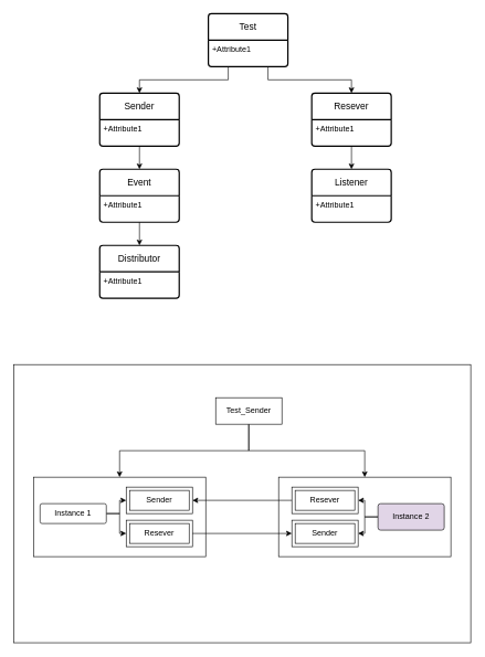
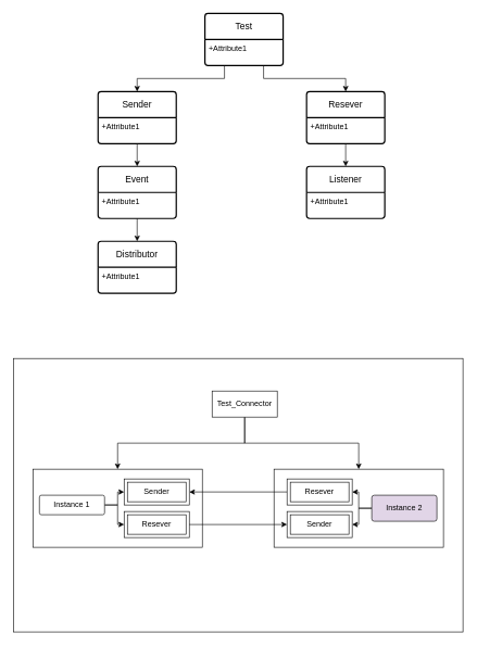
  <mxCell id="0" />
  <mxCell id="1" parent="0" />
  <mxCell id="2" value="Test" style="swimlane;childLayout=stackLayout;horizontal=1;startSize=40;horizontalStack=0;rounded=1;fontSize=14;fontStyle=0;strokeWidth=2;resizeParent=0;resizeLast=1;shadow=0;dashed=0;align=center;arcSize=4;whiteSpace=wrap;html=1;" vertex="1" parent="1"><mxGeometry x="314" y="20" width="120" height="80" as="geometry" /></mxCell>
  <mxCell id="3" value="+Attribute1" style="align=left;strokeColor=none;fillColor=none;spacingLeft=4;fontSize=12;verticalAlign=top;resizable=0;rotatable=0;part=1;html=1;" vertex="1" parent="2"><mxGeometry y="40" width="120" height="40" as="geometry" /></mxCell>
  <mxCell id="4" value="Sender" style="swimlane;childLayout=stackLayout;horizontal=1;startSize=40;horizontalStack=0;rounded=1;fontSize=14;fontStyle=0;strokeWidth=2;resizeParent=0;resizeLast=1;shadow=0;dashed=0;align=center;arcSize=4;whiteSpace=wrap;html=1;" vertex="1" parent="1"><mxGeometry x="150" y="140" width="120" height="80" as="geometry" /></mxCell>
  <mxCell id="5" value="+Attribute1" style="align=left;strokeColor=none;fillColor=none;spacingLeft=4;fontSize=12;verticalAlign=top;resizable=0;rotatable=0;part=1;html=1;" vertex="1" parent="4"><mxGeometry y="40" width="120" height="40" as="geometry" /></mxCell>
  <mxCell id="6" style="edgeStyle=orthogonalEdgeStyle;rounded=0;orthogonalLoop=1;jettySize=auto;html=1;exitX=0.5;exitY=1;exitDx=0;exitDy=0;entryX=0.5;entryY=0;entryDx=0;entryDy=0;" edge="1" parent="1" source="7" target="13"><mxGeometry relative="1" as="geometry" /></mxCell>
  <mxCell id="7" value="Resever" style="swimlane;childLayout=stackLayout;horizontal=1;startSize=40;horizontalStack=0;rounded=1;fontSize=14;fontStyle=0;strokeWidth=2;resizeParent=0;resizeLast=1;shadow=0;dashed=0;align=center;arcSize=4;whiteSpace=wrap;html=1;" vertex="1" parent="1"><mxGeometry x="470" y="140" width="120" height="80" as="geometry" /></mxCell>
  <mxCell id="8" value="+Attribute1" style="align=left;strokeColor=none;fillColor=none;spacingLeft=4;fontSize=12;verticalAlign=top;resizable=0;rotatable=0;part=1;html=1;" vertex="1" parent="7"><mxGeometry y="40" width="120" height="40" as="geometry" /></mxCell>
  <mxCell id="9" value="Event" style="swimlane;childLayout=stackLayout;horizontal=1;startSize=40;horizontalStack=0;rounded=1;fontSize=14;fontStyle=0;strokeWidth=2;resizeParent=0;resizeLast=1;shadow=0;dashed=0;align=center;arcSize=4;whiteSpace=wrap;html=1;" vertex="1" parent="1"><mxGeometry x="150" y="255" width="120" height="80" as="geometry" /></mxCell>
  <mxCell id="10" value="+Attribute1" style="align=left;strokeColor=none;fillColor=none;spacingLeft=4;fontSize=12;verticalAlign=top;resizable=0;rotatable=0;part=1;html=1;" vertex="1" parent="9"><mxGeometry y="40" width="120" height="40" as="geometry" /></mxCell>
  <mxCell id="11" value="Distributor" style="swimlane;childLayout=stackLayout;horizontal=1;startSize=40;horizontalStack=0;rounded=1;fontSize=14;fontStyle=0;strokeWidth=2;resizeParent=0;resizeLast=1;shadow=0;dashed=0;align=center;arcSize=4;whiteSpace=wrap;html=1;" vertex="1" parent="1"><mxGeometry x="150" y="370" width="120" height="80" as="geometry" /></mxCell>
  <mxCell id="12" value="+Attribute1" style="align=left;strokeColor=none;fillColor=none;spacingLeft=4;fontSize=12;verticalAlign=top;resizable=0;rotatable=0;part=1;html=1;" vertex="1" parent="11"><mxGeometry y="40" width="120" height="40" as="geometry" /></mxCell>
  <mxCell id="13" value="Listener" style="swimlane;childLayout=stackLayout;horizontal=1;startSize=40;horizontalStack=0;rounded=1;fontSize=14;fontStyle=0;strokeWidth=2;resizeParent=0;resizeLast=1;shadow=0;dashed=0;align=center;arcSize=4;whiteSpace=wrap;html=1;" vertex="1" parent="1"><mxGeometry x="470" y="255" width="120" height="80" as="geometry" /></mxCell>
  <mxCell id="14" value="+Attribute1" style="align=left;strokeColor=none;fillColor=none;spacingLeft=4;fontSize=12;verticalAlign=top;resizable=0;rotatable=0;part=1;html=1;" vertex="1" parent="13"><mxGeometry y="40" width="120" height="40" as="geometry" /></mxCell>
  <mxCell id="15" style="edgeStyle=orthogonalEdgeStyle;rounded=0;orthogonalLoop=1;jettySize=auto;html=1;exitX=0.25;exitY=1;exitDx=0;exitDy=0;entryX=0.5;entryY=0;entryDx=0;entryDy=0;" edge="1" parent="1" source="3" target="4"><mxGeometry relative="1" as="geometry" /></mxCell>
  <mxCell id="16" style="edgeStyle=orthogonalEdgeStyle;rounded=0;orthogonalLoop=1;jettySize=auto;html=1;exitX=0.75;exitY=1;exitDx=0;exitDy=0;entryX=0.5;entryY=0;entryDx=0;entryDy=0;" edge="1" parent="1" source="3" target="7"><mxGeometry relative="1" as="geometry" /></mxCell>
  <mxCell id="17" style="edgeStyle=orthogonalEdgeStyle;rounded=0;orthogonalLoop=1;jettySize=auto;html=1;exitX=0.5;exitY=1;exitDx=0;exitDy=0;entryX=0.5;entryY=0;entryDx=0;entryDy=0;" edge="1" parent="1" source="5" target="9"><mxGeometry relative="1" as="geometry" /></mxCell>
  <mxCell id="18" style="edgeStyle=orthogonalEdgeStyle;rounded=0;orthogonalLoop=1;jettySize=auto;html=1;exitX=0.5;exitY=1;exitDx=0;exitDy=0;entryX=0.5;entryY=0;entryDx=0;entryDy=0;" edge="1" parent="1" source="10" target="11"><mxGeometry relative="1" as="geometry" /></mxCell>
  <mxCell id="19" value="" style="rounded=0;whiteSpace=wrap;html=1;" vertex="1" parent="1"><mxGeometry x="20" y="550" width="690" height="420" as="geometry" /></mxCell>
  <mxCell id="20" value="" style="rounded=0;whiteSpace=wrap;html=1;" vertex="1" parent="1"><mxGeometry x="50" y="720" width="260" height="120" as="geometry" /></mxCell>
  <mxCell id="21" style="edgeStyle=orthogonalEdgeStyle;rounded=0;orthogonalLoop=1;jettySize=auto;html=1;exitX=1;exitY=0.5;exitDx=0;exitDy=0;" edge="1" parent="1" source="23" target="24"><mxGeometry relative="1" as="geometry" /></mxCell>
  <mxCell id="22" style="edgeStyle=orthogonalEdgeStyle;rounded=0;orthogonalLoop=1;jettySize=auto;html=1;exitX=1;exitY=0.5;exitDx=0;exitDy=0;" edge="1" parent="1" source="23" target="25"><mxGeometry relative="1" as="geometry" /></mxCell>
  <mxCell id="23" value="Instance 1" style="rounded=1;arcSize=10;whiteSpace=wrap;html=1;align=center;" vertex="1" parent="1"><mxGeometry x="60" y="760" width="100" height="30" as="geometry" /></mxCell>
  <mxCell id="24" value="Sender" style="shape=ext;margin=3;double=1;whiteSpace=wrap;html=1;align=center;" vertex="1" parent="1"><mxGeometry x="190" y="735" width="100" height="40" as="geometry" /></mxCell>
  <mxCell id="25" value="Resever" style="shape=ext;margin=3;double=1;whiteSpace=wrap;html=1;align=center;" vertex="1" parent="1"><mxGeometry x="190" y="785" width="100" height="40" as="geometry" /></mxCell>
  <mxCell id="26" value="" style="rounded=0;whiteSpace=wrap;html=1;" vertex="1" parent="1"><mxGeometry x="420" y="720" width="260" height="120" as="geometry" /></mxCell>
  <mxCell id="27" style="edgeStyle=orthogonalEdgeStyle;rounded=0;orthogonalLoop=1;jettySize=auto;html=1;exitX=1;exitY=0.5;exitDx=0;exitDy=0;entryX=0;entryY=0.5;entryDx=0;entryDy=0;" edge="1" parent="1" source="25" target="36"><mxGeometry relative="1" as="geometry" /></mxCell>
  <mxCell id="28" style="edgeStyle=orthogonalEdgeStyle;rounded=0;orthogonalLoop=1;jettySize=auto;html=1;exitX=0.5;exitY=1;exitDx=0;exitDy=0;entryX=0.5;entryY=0;entryDx=0;entryDy=0;" edge="1" parent="1" source="30" target="20"><mxGeometry relative="1" as="geometry" /></mxCell>
  <mxCell id="29" style="edgeStyle=orthogonalEdgeStyle;rounded=0;orthogonalLoop=1;jettySize=auto;html=1;exitX=0.5;exitY=1;exitDx=0;exitDy=0;entryX=0.5;entryY=0;entryDx=0;entryDy=0;" edge="1" parent="1" source="30" target="26"><mxGeometry relative="1" as="geometry" /></mxCell>
- <mxCell id="30" value="Test_Sender" style="whiteSpace=wrap;html=1;align=center;" vertex="1" parent="1"><mxGeometry x="325" y="600" width="100" height="40" as="geometry" /></mxCell>
+ <mxCell id="30" value="Test_Connector" style="whiteSpace=wrap;html=1;align=center;" vertex="1" parent="1"><mxGeometry x="325" y="600" width="100" height="40" as="geometry" /></mxCell>
  <mxCell id="31" style="edgeStyle=orthogonalEdgeStyle;rounded=0;orthogonalLoop=1;jettySize=auto;html=1;exitX=0;exitY=0.5;exitDx=0;exitDy=0;" edge="1" parent="1" source="33" target="35"><mxGeometry relative="1" as="geometry" /></mxCell>
  <mxCell id="32" style="edgeStyle=orthogonalEdgeStyle;rounded=0;orthogonalLoop=1;jettySize=auto;html=1;exitX=0;exitY=0.5;exitDx=0;exitDy=0;" edge="1" parent="1" source="33" target="36"><mxGeometry relative="1" as="geometry" /></mxCell>
  <mxCell id="33" value="Instance 2" style="rounded=1;arcSize=10;whiteSpace=wrap;html=1;align=center;fillColor=#e1d5e7;" vertex="1" parent="1"><mxGeometry x="570" y="760" width="100" height="40" as="geometry" /></mxCell>
  <mxCell id="34" style="edgeStyle=orthogonalEdgeStyle;rounded=0;orthogonalLoop=1;jettySize=auto;html=1;exitX=0;exitY=0.5;exitDx=0;exitDy=0;entryX=1;entryY=0.5;entryDx=0;entryDy=0;" edge="1" parent="1" source="35" target="24"><mxGeometry relative="1" as="geometry" /></mxCell>
  <mxCell id="35" value="Resever" style="shape=ext;margin=3;double=1;whiteSpace=wrap;html=1;align=center;" vertex="1" parent="1"><mxGeometry x="440" y="735" width="100" height="40" as="geometry" /></mxCell>
  <mxCell id="36" value="Sender" style="shape=ext;margin=3;double=1;whiteSpace=wrap;html=1;align=center;" vertex="1" parent="1"><mxGeometry x="440" y="785" width="100" height="40" as="geometry" /></mxCell>
